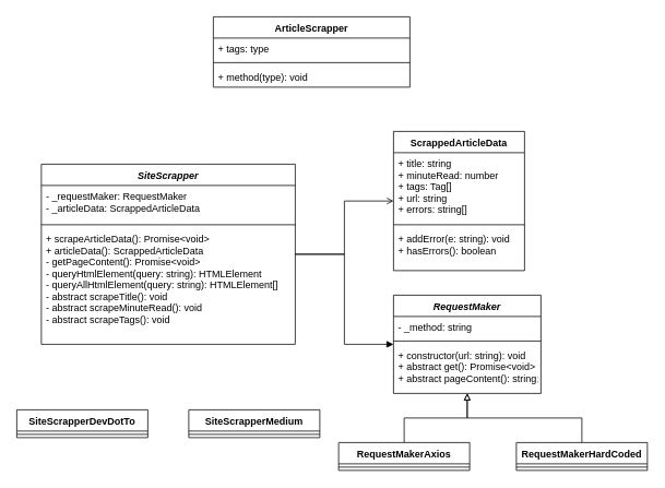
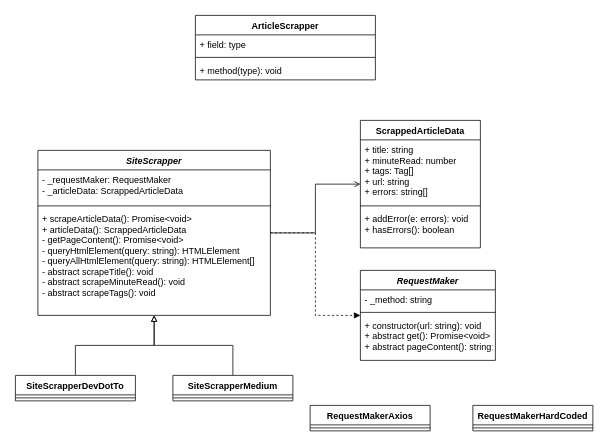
  <mxCell id="0" />
  <mxCell id="1" parent="0" />
  <mxCell id="2" value="ArticleScrapper" style="swimlane;fontStyle=1;align=center;verticalAlign=top;childLayout=stackLayout;horizontal=1;startSize=26;horizontalStack=0;resizeParent=1;resizeParentMax=0;resizeLast=0;collapsible=1;marginBottom=0;" parent="1" vertex="1"><mxGeometry x="260" y="20" width="240" height="86" as="geometry"><mxRectangle x="270" y="100" width="120" height="26" as="alternateBounds" /></mxGeometry></mxCell>
- <mxCell id="3" value="+ tags: type" style="text;strokeColor=none;fillColor=none;align=left;verticalAlign=top;spacingLeft=4;spacingRight=4;overflow=hidden;rotatable=0;points=[[0,0.5],[1,0.5]];portConstraint=eastwest;" parent="2" vertex="1"><mxGeometry y="26" width="240" height="26" as="geometry" /></mxCell>
+ <mxCell id="3" value="+ field: type" style="text;strokeColor=none;fillColor=none;align=left;verticalAlign=top;spacingLeft=4;spacingRight=4;overflow=hidden;rotatable=0;points=[[0,0.5],[1,0.5]];portConstraint=eastwest;" parent="2" vertex="1"><mxGeometry y="26" width="240" height="26" as="geometry" /></mxCell>
  <mxCell id="4" value="" style="line;strokeWidth=1;fillColor=none;align=left;verticalAlign=middle;spacingTop=-1;spacingLeft=3;spacingRight=3;rotatable=0;labelPosition=right;points=[];portConstraint=eastwest;" parent="2" vertex="1"><mxGeometry y="52" width="240" height="8" as="geometry" /></mxCell>
  <mxCell id="5" value="+ method(type): void" style="text;strokeColor=none;fillColor=none;align=left;verticalAlign=top;spacingLeft=4;spacingRight=4;overflow=hidden;rotatable=0;points=[[0,0.5],[1,0.5]];portConstraint=eastwest;" parent="2" vertex="1"><mxGeometry y="60" width="240" height="26" as="geometry" /></mxCell>
  <mxCell id="6" style="edgeStyle=orthogonalEdgeStyle;rounded=0;orthogonalLoop=1;jettySize=auto;html=1;endArrow=open;endFill=1;" parent="1" source="8" target="22" edge="1"><mxGeometry relative="1" as="geometry" /></mxCell>
- <mxCell id="7" style="edgeStyle=orthogonalEdgeStyle;rounded=0;orthogonalLoop=1;jettySize=auto;html=1;endArrow=block;endFill=1;" parent="1" source="8" target="18" edge="1"><mxGeometry relative="1" as="geometry" /></mxCell>
+ <mxCell id="7" style="edgeStyle=orthogonalEdgeStyle;rounded=0;orthogonalLoop=1;jettySize=auto;html=1;endArrow=block;endFill=1;dashed=1;" parent="1" source="8" target="18" edge="1"><mxGeometry relative="1" as="geometry" /></mxCell>
  <mxCell id="8" value="SiteScrapper" style="swimlane;fontStyle=3;align=center;verticalAlign=top;childLayout=stackLayout;horizontal=1;startSize=26;horizontalStack=0;resizeParent=1;resizeParentMax=0;resizeLast=0;collapsible=1;marginBottom=0;" parent="1" vertex="1"><mxGeometry x="50" y="200" width="310" height="220" as="geometry" /></mxCell>
  <mxCell id="9" value="- _requestMaker: RequestMaker&#10;- _articleData: ScrappedArticleData" style="text;strokeColor=none;fillColor=none;align=left;verticalAlign=top;spacingLeft=4;spacingRight=4;overflow=hidden;rotatable=0;points=[[0,0.5],[1,0.5]];portConstraint=eastwest;" parent="8" vertex="1"><mxGeometry y="26" width="310" height="44" as="geometry" /></mxCell>
  <mxCell id="10" value="" style="line;strokeWidth=1;fillColor=none;align=left;verticalAlign=middle;spacingTop=-1;spacingLeft=3;spacingRight=3;rotatable=0;labelPosition=right;points=[];portConstraint=eastwest;" parent="8" vertex="1"><mxGeometry y="70" width="310" height="8" as="geometry" /></mxCell>
  <mxCell id="11" value="+ scrapeArticleData(): Promise&lt;void&gt;&#10;+ articleData(): ScrappedArticleData&#10;- getPageContent(): Promise&lt;void&gt;&#10;- queryHtmlElement(query: string): HTMLElement&#10;- queryAllHtmlElement(query: string): HTMLElement[]&#10;- abstract scrapeTitle(): void&#10;- abstract scrapeMinuteRead(): void&#10;- abstract scrapeTags(): void" style="text;strokeColor=none;fillColor=none;align=left;verticalAlign=top;spacingLeft=4;spacingRight=4;overflow=hidden;rotatable=0;points=[[0,0.5],[1,0.5]];portConstraint=eastwest;" parent="8" vertex="1"><mxGeometry y="78" width="310" height="142" as="geometry" /></mxCell>
+ <mxCell id="12" style="edgeStyle=orthogonalEdgeStyle;rounded=0;orthogonalLoop=1;jettySize=auto;html=1;endArrow=block;endFill=0;" parent="1" source="13" target="8" edge="1"><mxGeometry relative="1" as="geometry" /></mxCell>
  <mxCell id="13" value="SiteScrapperDevDotTo" style="swimlane;fontStyle=1;align=center;verticalAlign=top;childLayout=stackLayout;horizontal=1;startSize=26;horizontalStack=0;resizeParent=1;resizeParentMax=0;resizeLast=0;collapsible=1;marginBottom=0;" parent="1" vertex="1"><mxGeometry x="20" y="500" width="160" height="34" as="geometry" /></mxCell>
  <mxCell id="14" value="" style="line;strokeWidth=1;fillColor=none;align=left;verticalAlign=middle;spacingTop=-1;spacingLeft=3;spacingRight=3;rotatable=0;labelPosition=right;points=[];portConstraint=eastwest;" parent="13" vertex="1"><mxGeometry y="26" width="160" height="8" as="geometry" /></mxCell>
+ <mxCell id="15" style="edgeStyle=orthogonalEdgeStyle;rounded=0;orthogonalLoop=1;jettySize=auto;html=1;endArrow=block;endFill=0;" parent="1" source="16" target="8" edge="1"><mxGeometry relative="1" as="geometry" /></mxCell>
  <mxCell id="16" value="SiteScrapperMedium" style="swimlane;fontStyle=1;align=center;verticalAlign=top;childLayout=stackLayout;horizontal=1;startSize=26;horizontalStack=0;resizeParent=1;resizeParentMax=0;resizeLast=0;collapsible=1;marginBottom=0;" parent="1" vertex="1"><mxGeometry x="230" y="500" width="160" height="34" as="geometry" /></mxCell>
  <mxCell id="17" value="" style="line;strokeWidth=1;fillColor=none;align=left;verticalAlign=middle;spacingTop=-1;spacingLeft=3;spacingRight=3;rotatable=0;labelPosition=right;points=[];portConstraint=eastwest;" parent="16" vertex="1"><mxGeometry y="26" width="160" height="8" as="geometry" /></mxCell>
  <mxCell id="18" value="RequestMaker" style="swimlane;fontStyle=3;align=center;verticalAlign=top;childLayout=stackLayout;horizontal=1;startSize=26;horizontalStack=0;resizeParent=1;resizeParentMax=0;resizeLast=0;collapsible=1;marginBottom=0;" parent="1" vertex="1"><mxGeometry x="480" y="360" width="180" height="120" as="geometry" /></mxCell>
  <mxCell id="19" value="- _method: string" style="text;strokeColor=none;fillColor=none;align=left;verticalAlign=top;spacingLeft=4;spacingRight=4;overflow=hidden;rotatable=0;points=[[0,0.5],[1,0.5]];portConstraint=eastwest;" parent="18" vertex="1"><mxGeometry y="26" width="180" height="26" as="geometry" /></mxCell>
  <mxCell id="20" value="" style="line;strokeWidth=1;fillColor=none;align=left;verticalAlign=middle;spacingTop=-1;spacingLeft=3;spacingRight=3;rotatable=0;labelPosition=right;points=[];portConstraint=eastwest;" parent="18" vertex="1"><mxGeometry y="52" width="180" height="8" as="geometry" /></mxCell>
  <mxCell id="21" value="+ constructor(url: string): void&#10;+ abstract get(): Promise&lt;void&gt;&#10;+ abstract pageContent(): string;" style="text;strokeColor=none;fillColor=none;align=left;verticalAlign=top;spacingLeft=4;spacingRight=4;overflow=hidden;rotatable=0;points=[[0,0.5],[1,0.5]];portConstraint=eastwest;" parent="18" vertex="1"><mxGeometry y="60" width="180" height="60" as="geometry" /></mxCell>
  <mxCell id="22" value="ScrappedArticleData" style="swimlane;fontStyle=1;align=center;verticalAlign=top;childLayout=stackLayout;horizontal=1;startSize=26;horizontalStack=0;resizeParent=1;resizeParentMax=0;resizeLast=0;collapsible=1;marginBottom=0;" parent="1" vertex="1"><mxGeometry x="480" y="160" width="160" height="170" as="geometry" /></mxCell>
  <mxCell id="23" value="+ title: string&#10;+ minuteRead: number&#10;+ tags: Tag[]&#10;+ url: string&#10;+ errors: string[]" style="text;strokeColor=none;fillColor=none;align=left;verticalAlign=top;spacingLeft=4;spacingRight=4;overflow=hidden;rotatable=0;points=[[0,0.5],[1,0.5]];portConstraint=eastwest;" parent="22" vertex="1"><mxGeometry y="26" width="160" height="84" as="geometry" /></mxCell>
  <mxCell id="24" value="" style="line;strokeWidth=1;fillColor=none;align=left;verticalAlign=middle;spacingTop=-1;spacingLeft=3;spacingRight=3;rotatable=0;labelPosition=right;points=[];portConstraint=eastwest;" parent="22" vertex="1"><mxGeometry y="110" width="160" height="8" as="geometry" /></mxCell>
- <mxCell id="25" value="+ addError(e: string): void&#10;+ hasErrors(): boolean" style="text;strokeColor=none;fillColor=none;align=left;verticalAlign=top;spacingLeft=4;spacingRight=4;overflow=hidden;rotatable=0;points=[[0,0.5],[1,0.5]];portConstraint=eastwest;" parent="22" vertex="1"><mxGeometry y="118" width="160" height="52" as="geometry" /></mxCell>
- <mxCell id="26" style="edgeStyle=orthogonalEdgeStyle;rounded=0;orthogonalLoop=1;jettySize=auto;html=1;endArrow=block;endFill=0;" parent="1" source="27" target="18" edge="1"><mxGeometry relative="1" as="geometry" /></mxCell>
+ <mxCell id="25" value="+ addError(e: errors): void&#10;+ hasErrors(): boolean" style="text;strokeColor=none;fillColor=none;align=left;verticalAlign=top;spacingLeft=4;spacingRight=4;overflow=hidden;rotatable=0;points=[[0,0.5],[1,0.5]];portConstraint=eastwest;" parent="22" vertex="1"><mxGeometry y="118" width="160" height="52" as="geometry" /></mxCell>
  <mxCell id="27" value="RequestMakerAxios" style="swimlane;fontStyle=1;align=center;verticalAlign=top;childLayout=stackLayout;horizontal=1;startSize=26;horizontalStack=0;resizeParent=1;resizeParentMax=0;resizeLast=0;collapsible=1;marginBottom=0;" parent="1" vertex="1"><mxGeometry x="413" y="540" width="160" height="34" as="geometry" /></mxCell>
  <mxCell id="28" value="" style="line;strokeWidth=1;fillColor=none;align=left;verticalAlign=middle;spacingTop=-1;spacingLeft=3;spacingRight=3;rotatable=0;labelPosition=right;points=[];portConstraint=eastwest;" parent="27" vertex="1"><mxGeometry y="26" width="160" height="8" as="geometry" /></mxCell>
- <mxCell id="29" style="edgeStyle=orthogonalEdgeStyle;rounded=0;orthogonalLoop=1;jettySize=auto;html=1;endArrow=block;endFill=0;" parent="1" source="30" target="18" edge="1"><mxGeometry relative="1" as="geometry" /></mxCell>
  <mxCell id="30" value="RequestMakerHardCoded" style="swimlane;fontStyle=1;align=center;verticalAlign=top;childLayout=stackLayout;horizontal=1;startSize=26;horizontalStack=0;resizeParent=1;resizeParentMax=0;resizeLast=0;collapsible=1;marginBottom=0;" parent="1" vertex="1"><mxGeometry x="630" y="540" width="160" height="34" as="geometry" /></mxCell>
  <mxCell id="31" value="" style="line;strokeWidth=1;fillColor=none;align=left;verticalAlign=middle;spacingTop=-1;spacingLeft=3;spacingRight=3;rotatable=0;labelPosition=right;points=[];portConstraint=eastwest;" parent="30" vertex="1"><mxGeometry y="26" width="160" height="8" as="geometry" /></mxCell>
